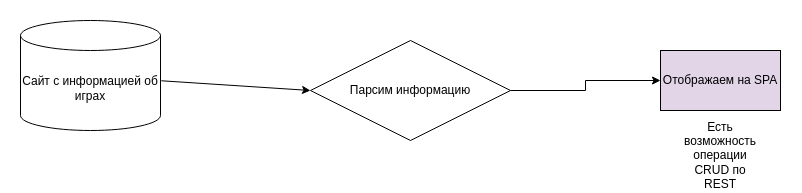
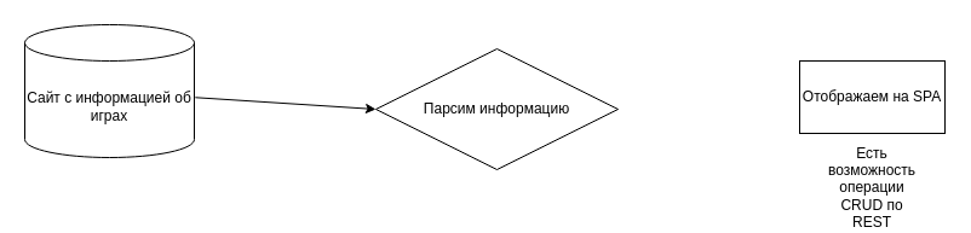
  <mxCell id="0" />
  <mxCell id="1" parent="0" />
  <mxCell id="2" value="Сайт с информацией об играх" style="shape=cylinder3;whiteSpace=wrap;html=1;boundedLbl=1;backgroundOutline=1;size=15;" vertex="1" parent="1"><mxGeometry x="20" y="20" width="140" height="110" as="geometry" /></mxCell>
- <mxCell id="3" style="edgeStyle=orthogonalEdgeStyle;rounded=0;orthogonalLoop=1;jettySize=auto;html=1;entryX=0;entryY=0.5;entryDx=0;entryDy=0;" edge="1" parent="1" source="4" target="6"><mxGeometry relative="1" as="geometry" /></mxCell>
  <mxCell id="4" value="Парсим информацию" style="rhombus;whiteSpace=wrap;html=1;" vertex="1" parent="1"><mxGeometry x="310" y="40" width="200" height="100" as="geometry" /></mxCell>
  <mxCell id="5" value="" style="endArrow=classic;html=1;rounded=0;exitX=1.006;exitY=0.548;exitDx=0;exitDy=0;exitPerimeter=0;entryX=0;entryY=0.5;entryDx=0;entryDy=0;" edge="1" parent="1" source="2" target="4"><mxGeometry width="50" height="50" relative="1" as="geometry"><mxPoint x="310" y="250" as="sourcePoint" /><mxPoint x="360" y="200" as="targetPoint" /></mxGeometry></mxCell>
- <mxCell id="6" value="Отображаем на SPA" style="rounded=0;whiteSpace=wrap;html=1;fillColor=#e1d5e7;" vertex="1" parent="1"><mxGeometry x="660" y="50" width="120" height="60" as="geometry" /></mxCell>
+ <mxCell id="6" value="Отображаем на SPA" style="rounded=0;whiteSpace=wrap;html=1;" vertex="1" parent="1"><mxGeometry x="660" y="50" width="120" height="60" as="geometry" /></mxCell>
  <mxCell id="7" value="Есть возможность операции CRUD по REST" style="text;html=1;strokeColor=none;fillColor=none;align=center;verticalAlign=middle;whiteSpace=wrap;rounded=0;" vertex="1" parent="1"><mxGeometry x="690" y="140" width="60" height="30" as="geometry" /></mxCell>
